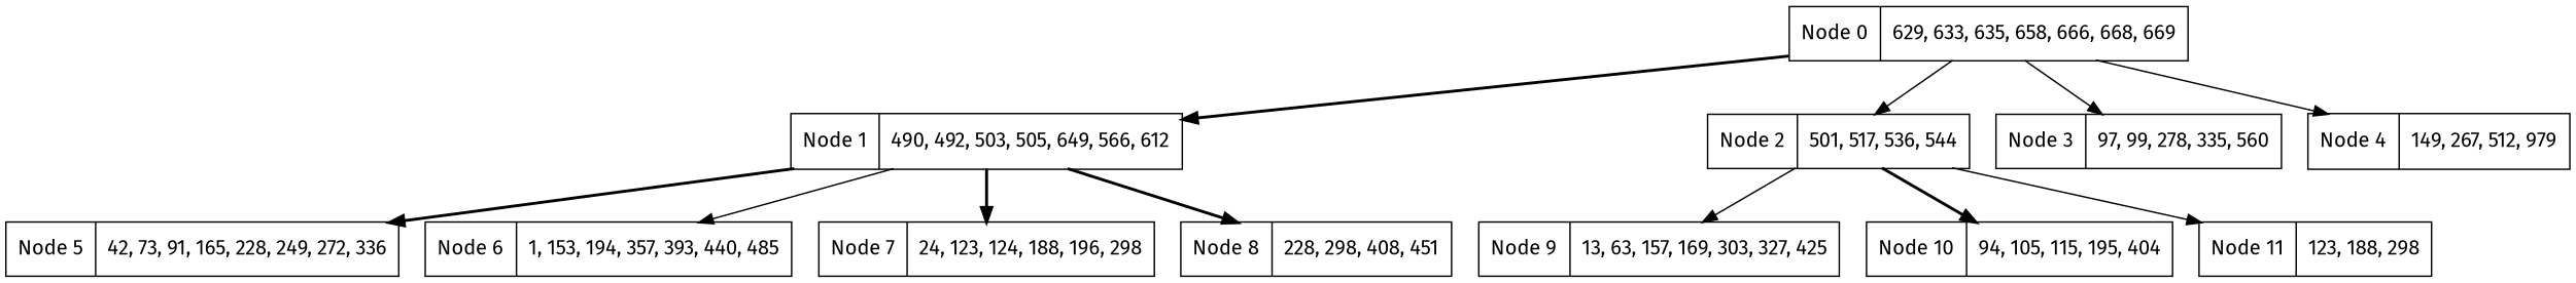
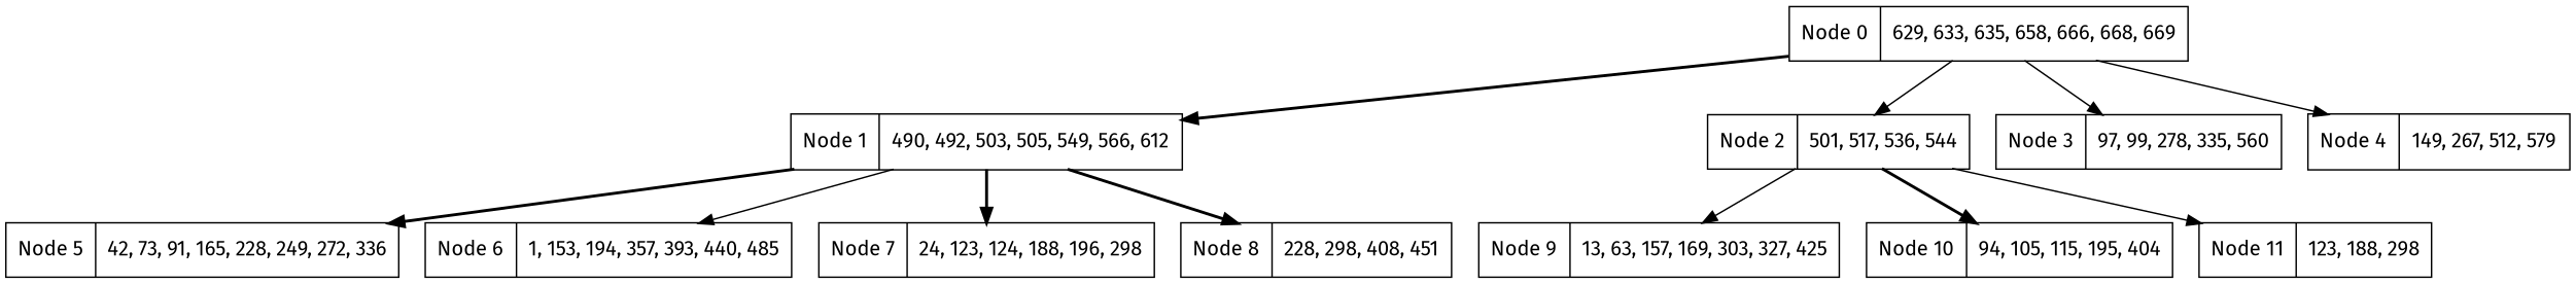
  digraph {
    fontname="Fira Sans"
    node [fontname="Fira Sans" shape=record]
    edge [fontname="Fira Sans" style=solid]
    n1 [label="Node 0 | 629, 633, 635, 658, 666, 668, 669 "]
-   n2 [label="Node 1 | 490, 492, 503, 505, 649, 566, 612 "]
+   n2 [label="Node 1 | 490, 492, 503, 505, 549, 566, 612 "]
    n3 [label="Node 2 | 501, 517, 536, 544 "]
    n4 [label="Node 3 | 97, 99, 278, 335, 560 "]
-   n5 [label="Node 4 | 149, 267, 512, 979 "]
+   n5 [label="Node 4 | 149, 267, 512, 579 "]
    n6 [label="Node 5 | 42, 73, 91, 165, 228, 249, 272, 336 "]
    n7 [label="Node 6 | 1, 153, 194, 357, 393, 440, 485 "]
    n8 [label="Node 7 | 24, 123, 124, 188, 196, 298 "]
    n9 [label="Node 8 | 228, 298, 408, 451 "]
    n10 [label="Node 9 | 13, 63, 157, 169, 303, 327, 425 "]
    n11 [label="Node 10 | 94, 105, 115, 195, 404 "]
    n12 [label="Node 11 | 123, 188, 298 "]
    n1 -> n2 [style=bold]
    n1 -> n3
    n1 -> n4
    n1 -> n5
    n2 -> n6 [style=bold]
    n2 -> n7
    n2 -> n8 [style=bold]
    n2 -> n9 [style=bold]
    n3 -> n10
    n3 -> n11 [style=bold]
    n3 -> n12
  }
